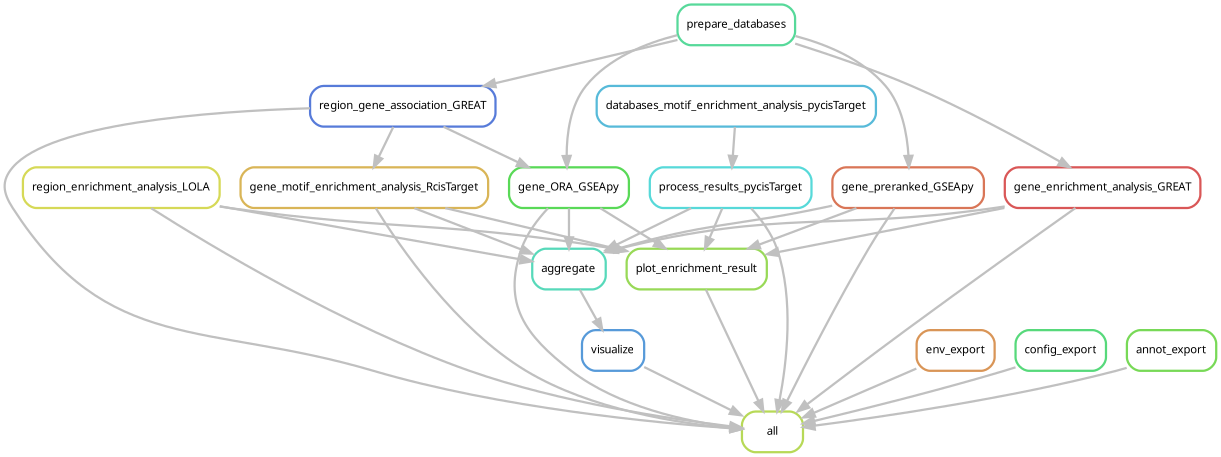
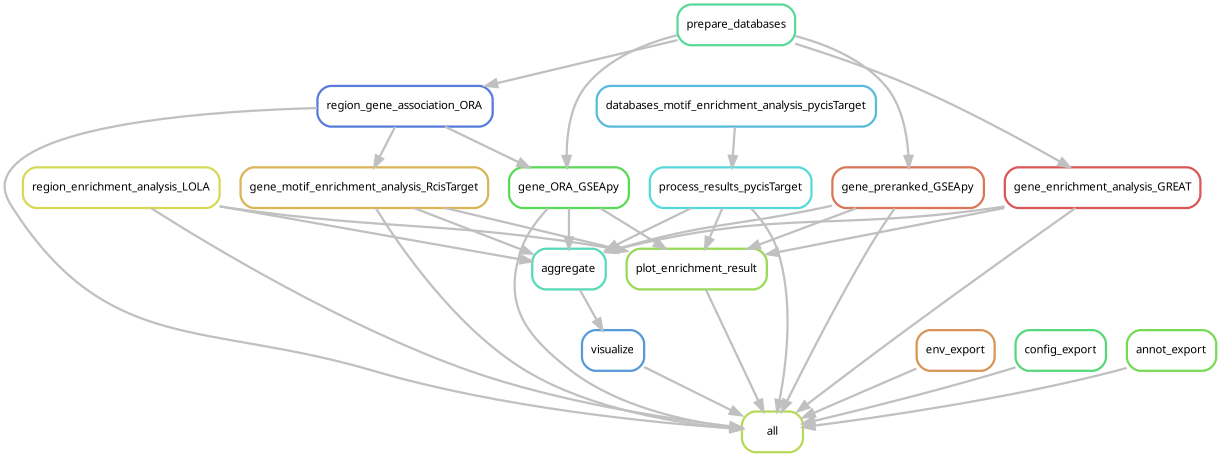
  digraph {
    bgcolor=white
    node [fontname=sans fontsize=10 penwidth=2 shape=box style=rounded]
    edge [color=grey penwidth=2]
    n1 [color="0.21 0.6 0.85" label=all]
    n2 [color="0.17 0.6 0.85" label=region_enrichment_analysis_LOLA]
    n3 [color="0.25 0.6 0.85" label=plot_enrichment_result]
    n4 [color="0.46 0.6 0.85" label=aggregate]
    n5 [color="0.58 0.6 0.85" label=visualize]
    n6 [color="0.00 0.6 0.85" label=gene_enrichment_analysis_GREAT]
    n7 [color="0.42 0.6 0.85" label=prepare_databases]
-   n8 [color="0.62 0.6 0.85" label=region_gene_association_GREAT]
+   n8 [color="0.62 0.6 0.85" label=region_gene_association_ORA]
    n9 [color="0.33 0.6 0.85" label=gene_ORA_GSEApy]
    n10 [color="0.04 0.6 0.85" label=gene_preranked_GSEApy]
    n11 [color="0.12 0.6 0.85" label=gene_motif_enrichment_analysis_RcisTarget]
    n12 [color="0.50 0.6 0.85" label=process_results_pycisTarget]
    n13 [color="0.54 0.6 0.85" label=databases_motif_enrichment_analysis_pycisTarget]
    n14 [color="0.08 0.6 0.85" label=env_export]
    n15 [color="0.38 0.6 0.85" label=config_export]
    n16 [color="0.29 0.6 0.85" label=annot_export]
    n2 -> n1
    n2 -> n3
    n2 -> n4
    n3 -> n1
    n4 -> n5
    n5 -> n1
    n6 -> n1
    n6 -> n3
    n6 -> n4
    n7 -> n6
    n7 -> n8
    n7 -> n9
    n7 -> n10
    n8 -> n1
    n8 -> n9
    n8 -> n11
    n9 -> n1
    n9 -> n3
    n9 -> n4
    n10 -> n1
    n10 -> n3
    n10 -> n4
    n11 -> n1
    n11 -> n3
    n11 -> n4
    n12 -> n1
    n12 -> n3
    n12 -> n4
    n13 -> n12
    n14 -> n1
    n15 -> n1
    n16 -> n1
  }
